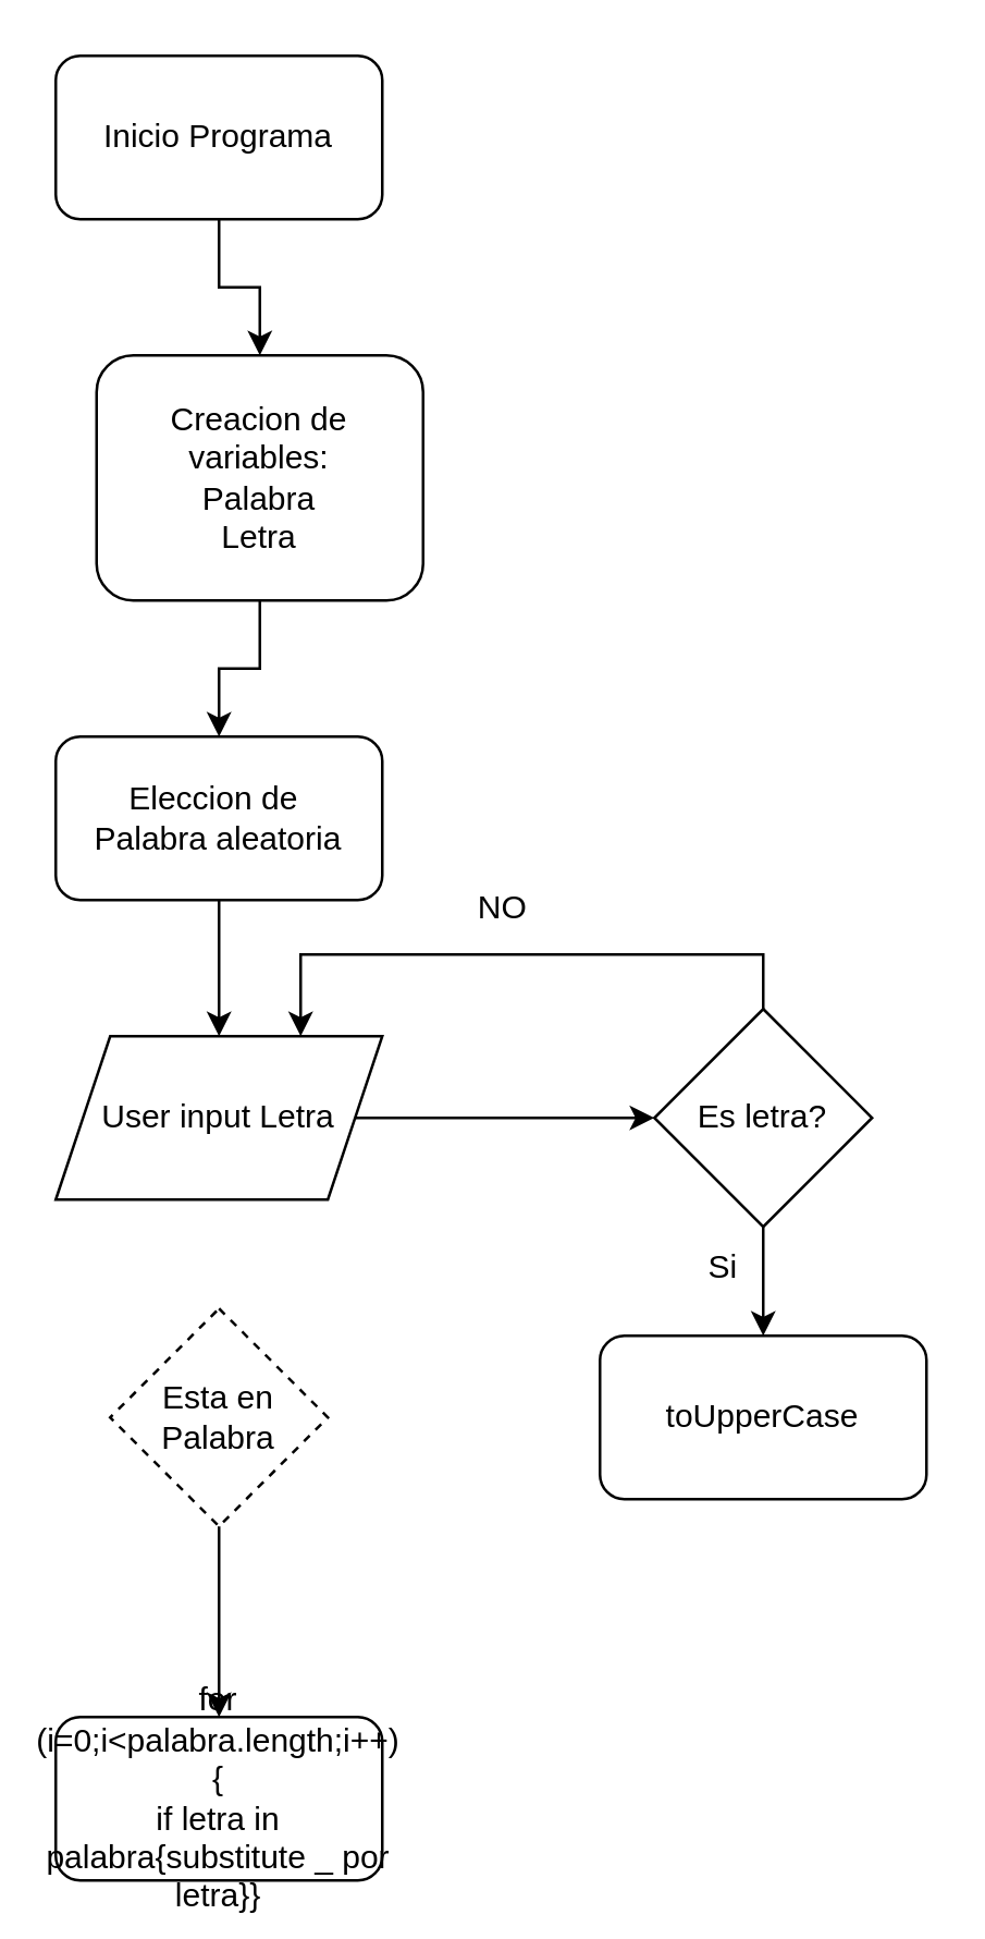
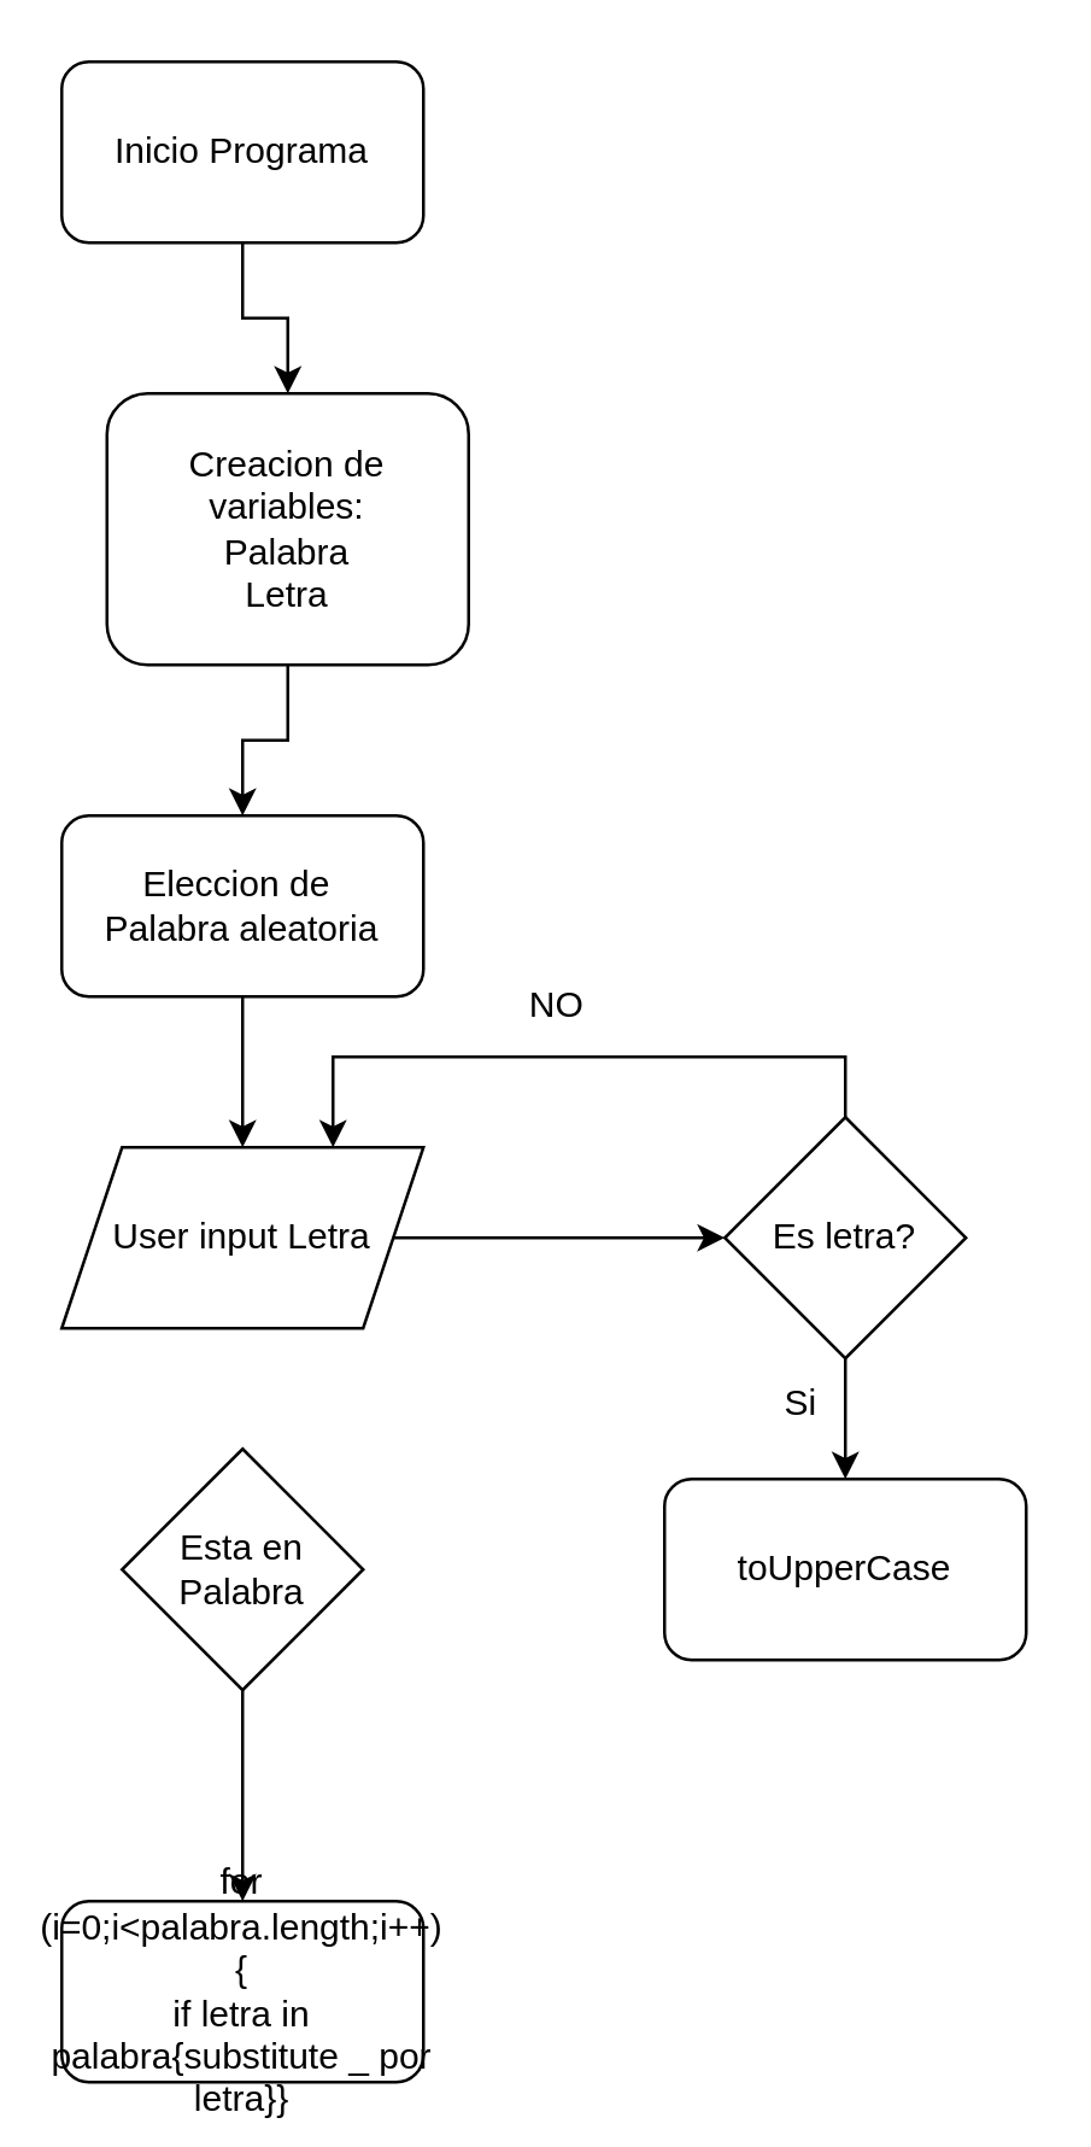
  <mxCell id="0" />
  <mxCell id="1" parent="0" />
  <mxCell id="2" style="edgeStyle=orthogonalEdgeStyle;rounded=0;orthogonalLoop=1;jettySize=auto;html=1;entryX=0.5;entryY=0;entryDx=0;entryDy=0;" edge="1" parent="1" source="3" target="17"><mxGeometry relative="1" as="geometry" /></mxCell>
  <mxCell id="3" value="Inicio Programa" style="rounded=1;whiteSpace=wrap;html=1;" vertex="1" parent="1"><mxGeometry x="20" y="20" width="120" height="60" as="geometry" /></mxCell>
  <mxCell id="4" style="edgeStyle=orthogonalEdgeStyle;rounded=0;orthogonalLoop=1;jettySize=auto;html=1;entryX=0.5;entryY=0;entryDx=0;entryDy=0;" edge="1" parent="1" source="5"><mxGeometry relative="1" as="geometry"><mxPoint x="80" y="380" as="targetPoint" /></mxGeometry></mxCell>
  <mxCell id="5" value="Eleccion de&amp;nbsp;&lt;br&gt;Palabra aleatoria" style="rounded=1;whiteSpace=wrap;html=1;" vertex="1" parent="1"><mxGeometry x="20" y="270" width="120" height="60" as="geometry" /></mxCell>
  <mxCell id="6" style="edgeStyle=orthogonalEdgeStyle;rounded=0;orthogonalLoop=1;jettySize=auto;html=1;entryX=0.75;entryY=0;entryDx=0;entryDy=0;" edge="1" parent="1" source="8"><mxGeometry relative="1" as="geometry"><mxPoint x="110" y="380" as="targetPoint" /><Array as="points"><mxPoint x="280" y="350" /><mxPoint x="110" y="350" /></Array></mxGeometry></mxCell>
  <mxCell id="7" style="edgeStyle=orthogonalEdgeStyle;rounded=0;orthogonalLoop=1;jettySize=auto;html=1;entryX=0.5;entryY=0;entryDx=0;entryDy=0;" edge="1" parent="1" source="8" target="11"><mxGeometry relative="1" as="geometry" /></mxCell>
  <mxCell id="8" value="Es letra?" style="rhombus;whiteSpace=wrap;html=1;" vertex="1" parent="1"><mxGeometry x="240" y="370" width="80" height="80" as="geometry" /></mxCell>
  <mxCell id="9" style="edgeStyle=orthogonalEdgeStyle;rounded=0;orthogonalLoop=1;jettySize=auto;html=1;entryX=0;entryY=0.5;entryDx=0;entryDy=0;exitX=1;exitY=0.5;exitDx=0;exitDy=0;" edge="1" parent="1" source="18" target="8"><mxGeometry relative="1" as="geometry"><mxPoint x="140" y="410" as="sourcePoint" /></mxGeometry></mxCell>
  <mxCell id="10" value="NO" style="text;html=1;align=center;verticalAlign=middle;resizable=0;points=[];autosize=1;strokeColor=none;fillColor=none;" vertex="1" parent="1"><mxGeometry x="164" y="318" width="40" height="30" as="geometry" /></mxCell>
  <mxCell id="11" value="toUpperCase" style="rounded=1;whiteSpace=wrap;html=1;" vertex="1" parent="1"><mxGeometry x="220" y="490" width="120" height="60" as="geometry" /></mxCell>
  <mxCell id="12" value="Si" style="text;html=1;align=center;verticalAlign=middle;resizable=0;points=[];autosize=1;strokeColor=none;fillColor=none;" vertex="1" parent="1"><mxGeometry x="250" y="450" width="30" height="30" as="geometry" /></mxCell>
  <mxCell id="13" style="edgeStyle=orthogonalEdgeStyle;rounded=0;orthogonalLoop=1;jettySize=auto;html=1;entryX=0.5;entryY=0;entryDx=0;entryDy=0;" edge="1" parent="1" source="14" target="15"><mxGeometry relative="1" as="geometry"><mxPoint x="80" y="650" as="targetPoint" /></mxGeometry></mxCell>
- <mxCell id="14" value="Esta en Palabra" style="rhombus;whiteSpace=wrap;html=1;dashed=1;" vertex="1" parent="1"><mxGeometry x="40" y="480" width="80" height="80" as="geometry" /></mxCell>
+ <mxCell id="14" value="Esta en Palabra" style="rhombus;whiteSpace=wrap;html=1;" vertex="1" parent="1"><mxGeometry x="40" y="480" width="80" height="80" as="geometry" /></mxCell>
  <mxCell id="15" value="for (i=0;i&amp;lt;palabra.length;i++){&lt;br&gt;if letra in palabra{substitute _ por letra}}" style="rounded=1;whiteSpace=wrap;html=1;" vertex="1" parent="1"><mxGeometry x="20" y="630" width="120" height="60" as="geometry" /></mxCell>
  <mxCell id="16" style="edgeStyle=orthogonalEdgeStyle;rounded=0;orthogonalLoop=1;jettySize=auto;html=1;entryX=0.5;entryY=0;entryDx=0;entryDy=0;" edge="1" parent="1" source="17" target="5"><mxGeometry relative="1" as="geometry" /></mxCell>
  <mxCell id="17" value="Creacion de variables:&lt;br&gt;Palabra&lt;br&gt;Letra" style="rounded=1;whiteSpace=wrap;html=1;" vertex="1" parent="1"><mxGeometry x="35" y="130" width="120" height="90" as="geometry" /></mxCell>
  <mxCell id="18" value="User input Letra" style="shape=parallelogram;perimeter=parallelogramPerimeter;whiteSpace=wrap;html=1;fixedSize=1;" vertex="1" parent="1"><mxGeometry x="20" y="380" width="120" height="60" as="geometry" /></mxCell>
